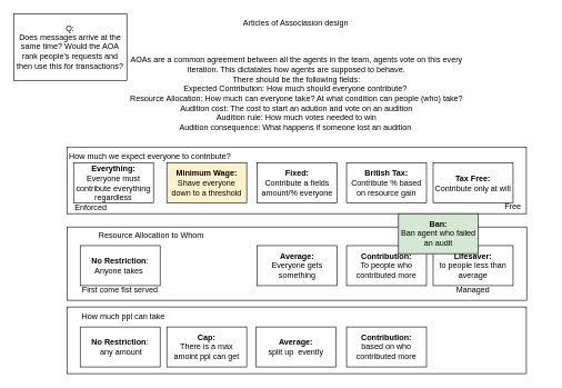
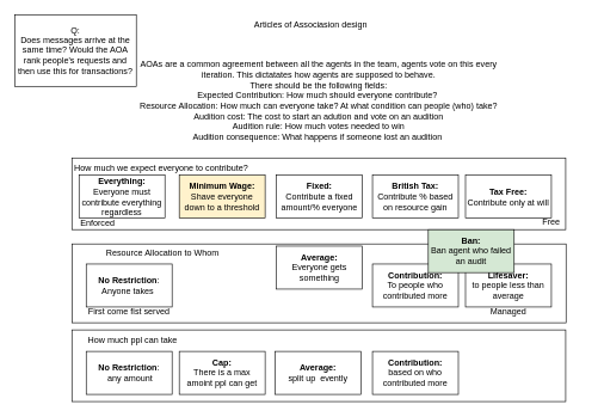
  <mxCell id="0" />
  <mxCell id="1" parent="0" />
  <mxCell id="2" value="" style="rounded=0;whiteSpace=wrap;html=1;" vertex="1" parent="1"><mxGeometry x="100" y="220" width="690" height="100" as="geometry" /></mxCell>
- <mxCell id="3" value="Articles of Associasion design&amp;nbsp;" style="text;html=1;strokeColor=none;fillColor=none;align=center;verticalAlign=middle;whiteSpace=wrap;rounded=0;" vertex="1" parent="1"><mxGeometry x="323" y="20" width="245" height="30" as="geometry" /></mxCell>
+ <mxCell id="3" value="Articles of Associasion design&amp;nbsp;" style="text;html=1;strokeColor=none;fillColor=none;align=center;verticalAlign=middle;whiteSpace=wrap;rounded=0;" vertex="1" parent="1"><mxGeometry x="313" y="20" width="245" height="30" as="geometry" /></mxCell>
  <mxCell id="4" value="AOAs are a common agreement between all the agents in the team, agents vote on this every iteration. This dictatates how agents are supposed to behave.&lt;br&gt;There should be the following fields:&lt;br&gt;Expected Contribution: How much should everyone contribute?&amp;nbsp;&lt;br&gt;Resource Allocation: How much can everyone take? At what condition can people (who) take?&lt;br&gt;Audition cost: The cost to start an adution and vote on an audition&lt;br&gt;Audition rule: How much votes needed to win&lt;br&gt;Audition consequence: What happens if someone lost an audition&amp;nbsp;" style="text;html=1;strokeColor=none;fillColor=none;align=center;verticalAlign=middle;whiteSpace=wrap;rounded=0;" vertex="1" parent="1"><mxGeometry x="190" y="60" width="510" height="160" as="geometry" /></mxCell>
  <mxCell id="5" value="&lt;b&gt;Everything:&lt;/b&gt;&lt;br&gt;Everyone must contribute everything regardless" style="rounded=0;whiteSpace=wrap;html=1;" vertex="1" parent="1"><mxGeometry x="110" y="244" width="120" height="60" as="geometry" /></mxCell>
  <mxCell id="6" style="edgeStyle=none;html=1;" edge="1" parent="1" source="7" target="2"><mxGeometry relative="1" as="geometry" /></mxCell>
  <mxCell id="7" value="How much we expect everyone to contribute?" style="text;html=1;strokeColor=none;fillColor=none;align=center;verticalAlign=middle;whiteSpace=wrap;rounded=0;" vertex="1" parent="1"><mxGeometry x="70" y="220" width="310" height="30" as="geometry" /></mxCell>
  <mxCell id="8" value="&lt;b&gt;British Tax:&lt;/b&gt;&lt;br&gt;Contribute % based on resource gain" style="rounded=0;whiteSpace=wrap;html=1;" vertex="1" parent="1"><mxGeometry x="520" y="244" width="120" height="60" as="geometry" /></mxCell>
  <mxCell id="9" value="Free" style="text;html=1;strokeColor=none;fillColor=none;align=center;verticalAlign=middle;whiteSpace=wrap;rounded=0;" vertex="1" parent="1"><mxGeometry x="740" y="294" width="60" height="30" as="geometry" /></mxCell>
  <mxCell id="10" value="Enforced" style="text;html=1;strokeColor=none;fillColor=none;align=center;verticalAlign=middle;whiteSpace=wrap;rounded=0;" vertex="1" parent="1"><mxGeometry x="106" y="297" width="60" height="30" as="geometry" /></mxCell>
- <mxCell id="11" value="&lt;b&gt;Fixed:&lt;/b&gt;&lt;br&gt;Contribute a fields amount/% everyone" style="rounded=0;whiteSpace=wrap;html=1;" vertex="1" parent="1"><mxGeometry x="385.5" y="244" width="120" height="60" as="geometry" /></mxCell>
+ <mxCell id="11" value="&lt;b&gt;Fixed:&lt;/b&gt;&lt;br&gt;Contribute a fixed amount/% everyone" style="rounded=0;whiteSpace=wrap;html=1;" vertex="1" parent="1"><mxGeometry x="385.5" y="244" width="120" height="60" as="geometry" /></mxCell>
  <mxCell id="12" value="&lt;b&gt;Tax Free:&lt;/b&gt;&lt;br&gt;Contribute only at will" style="rounded=0;whiteSpace=wrap;html=1;" vertex="1" parent="1"><mxGeometry x="650" y="244" width="120" height="60" as="geometry" /></mxCell>
  <mxCell id="13" value="&lt;b&gt;Minimum Wage:&lt;/b&gt;&lt;br&gt;Shave everyone down to a threshold" style="rounded=0;whiteSpace=wrap;html=1;fillColor=#fff2cc;" vertex="1" parent="1"><mxGeometry x="250" y="244" width="120" height="60" as="geometry" /></mxCell>
  <mxCell id="14" value="" style="rounded=0;whiteSpace=wrap;html=1;" vertex="1" parent="1"><mxGeometry x="100.5" y="340" width="690" height="110" as="geometry" /></mxCell>
  <mxCell id="15" value="Text" style="text;html=1;strokeColor=none;fillColor=none;align=center;verticalAlign=middle;whiteSpace=wrap;rounded=0;" vertex="1" parent="1"><mxGeometry x="400" y="490" width="60" height="30" as="geometry" /></mxCell>
  <mxCell id="16" value="Resource Allocation to Whom&amp;nbsp;" style="text;html=1;strokeColor=none;fillColor=none;align=center;verticalAlign=middle;whiteSpace=wrap;rounded=0;" vertex="1" parent="1"><mxGeometry x="87" y="338" width="283" height="30" as="geometry" /></mxCell>
- <mxCell id="17" value="&lt;b&gt;Average:&lt;/b&gt;&lt;br&gt;Everyone gets something" style="rounded=0;whiteSpace=wrap;html=1;" vertex="1" parent="1"><mxGeometry x="385.5" y="368" width="120" height="60" as="geometry" /></mxCell>
+ <mxCell id="17" value="&lt;b&gt;Average:&lt;/b&gt;&lt;br&gt;Everyone gets something" style="rounded=0;whiteSpace=wrap;html=1;" vertex="1" parent="1"><mxGeometry x="385.5" y="343" width="120" height="60" as="geometry" /></mxCell>
  <mxCell id="18" value="&lt;b&gt;Lifesaver:&lt;/b&gt;&lt;br&gt;to people less than average" style="rounded=0;whiteSpace=wrap;html=1;" vertex="1" parent="1"><mxGeometry x="650" y="368" width="120" height="60" as="geometry" /></mxCell>
  <mxCell id="19" value="&lt;b&gt;No Restriction&lt;/b&gt;:&lt;br&gt;Anyone takes&amp;nbsp;" style="rounded=0;whiteSpace=wrap;html=1;" vertex="1" parent="1"><mxGeometry x="120" y="368" width="120" height="60" as="geometry" /></mxCell>
  <mxCell id="20" value="First come fist served" style="text;html=1;strokeColor=none;fillColor=none;align=center;verticalAlign=middle;whiteSpace=wrap;rounded=0;" vertex="1" parent="1"><mxGeometry x="68" y="420" width="224" height="30" as="geometry" /></mxCell>
  <mxCell id="21" value="Managed" style="text;html=1;strokeColor=none;fillColor=none;align=center;verticalAlign=middle;whiteSpace=wrap;rounded=0;" vertex="1" parent="1"><mxGeometry x="598" y="420" width="224" height="30" as="geometry" /></mxCell>
  <mxCell id="22" value="&lt;b&gt;Contribution:&lt;/b&gt;&lt;br&gt;To people who contributed more" style="rounded=0;whiteSpace=wrap;html=1;" vertex="1" parent="1"><mxGeometry x="520" y="368" width="120" height="60" as="geometry" /></mxCell>
  <mxCell id="23" value="" style="rounded=0;whiteSpace=wrap;html=1;" vertex="1" parent="1"><mxGeometry x="100" y="460" width="690" height="100" as="geometry" /></mxCell>
  <mxCell id="24" value="How much ppl can take" style="text;html=1;strokeColor=none;fillColor=none;align=center;verticalAlign=middle;whiteSpace=wrap;rounded=0;" vertex="1" parent="1"><mxGeometry x="100" y="460" width="170" height="30" as="geometry" /></mxCell>
  <mxCell id="25" value="&lt;b&gt;No Restriction&lt;/b&gt;:&lt;br&gt;&amp;nbsp;any amount" style="rounded=0;whiteSpace=wrap;html=1;" vertex="1" parent="1"><mxGeometry x="120" y="490" width="120" height="60" as="geometry" /></mxCell>
  <mxCell id="26" value="&lt;b&gt;Cap:&lt;/b&gt;&lt;br&gt;There is a max amoint ppl can get" style="rounded=0;whiteSpace=wrap;html=1;" vertex="1" parent="1"><mxGeometry x="250" y="490" width="120" height="60" as="geometry" /></mxCell>
  <mxCell id="27" value="&lt;b&gt;Average:&lt;/b&gt;&lt;br&gt;split up&amp;nbsp; evently" style="rounded=0;whiteSpace=wrap;html=1;" vertex="1" parent="1"><mxGeometry x="384" y="490" width="120" height="60" as="geometry" /></mxCell>
  <mxCell id="28" value="&lt;b&gt;Contribution:&lt;/b&gt;&lt;br&gt;based on who contributed more" style="rounded=0;whiteSpace=wrap;html=1;" vertex="1" parent="1"><mxGeometry x="520" y="490" width="120" height="60" as="geometry" /></mxCell>
  <mxCell id="29" value="&lt;b&gt;Ban:&lt;/b&gt;&lt;br&gt;Ban agent who failed an audit" style="rounded=0;whiteSpace=wrap;html=1;fillColor=#d5e8d4;" vertex="1" parent="1"><mxGeometry x="598" y="320" width="120" height="60" as="geometry" /></mxCell>
  <mxCell id="30" value="Q:&lt;br&gt;Does messages arrive at the same time? Would the AOA rank people's requests and then use this for transactions?" style="rounded=0;whiteSpace=wrap;html=1;" vertex="1" parent="1"><mxGeometry y="20" width="170" height="100" as="geometry" x="20" /></mxCell>
